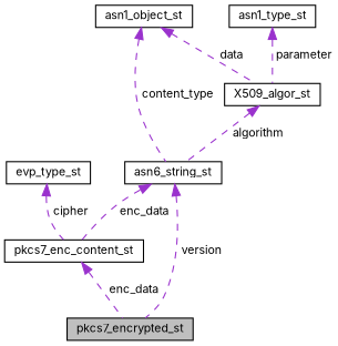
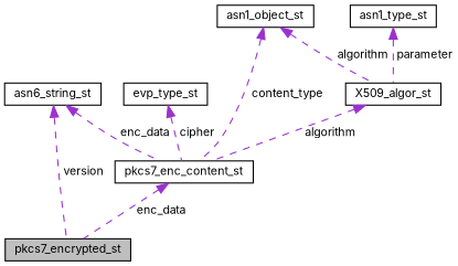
  digraph {
    fontname=Inter
    node [color=black fillcolor=white fontname=Inter fontsize=10 shape=record style=filled]
    edge [color=darkorchid3 dir=back fontname=Inter fontsize=10 labelfontname=Helvetica labelfontsize=10 style=dashed]
    n1 [fillcolor=grey75 fontcolor=black height=0.2 label=pkcs7_encrypted_st width=0.4]
    n2 [height=0.2 label=asn6_string_st width=0.4]
    n3 [height=0.2 label=pkcs7_enc_content_st width=0.4]
    n4 [height=0.2 label=evp_type_st width=0.4]
    n5 [height=0.2 label=asn1_object_st width=0.4]
    n6 [height=0.2 label=X509_algor_st width=0.4]
    n7 [height=0.2 label=asn1_type_st width=0.4]
    n2 -> n1 [label=" version"]
    n2 -> n3 [label=" enc_data"]
    n3 -> n1 [label=" enc_data"]
    n4 -> n3 [label=" cipher"]
-   n5 -> n2 [label=" content_type"]
-   n5 -> n6 [label=" data"]
-   n6 -> n2 [label=" algorithm"]
+   n5 -> n3 [label=" content_type"]
+   n5 -> n6 [label=" algorithm"]
+   n6 -> n3 [label=" algorithm"]
    n7 -> n6 [label=" parameter"]
  }
